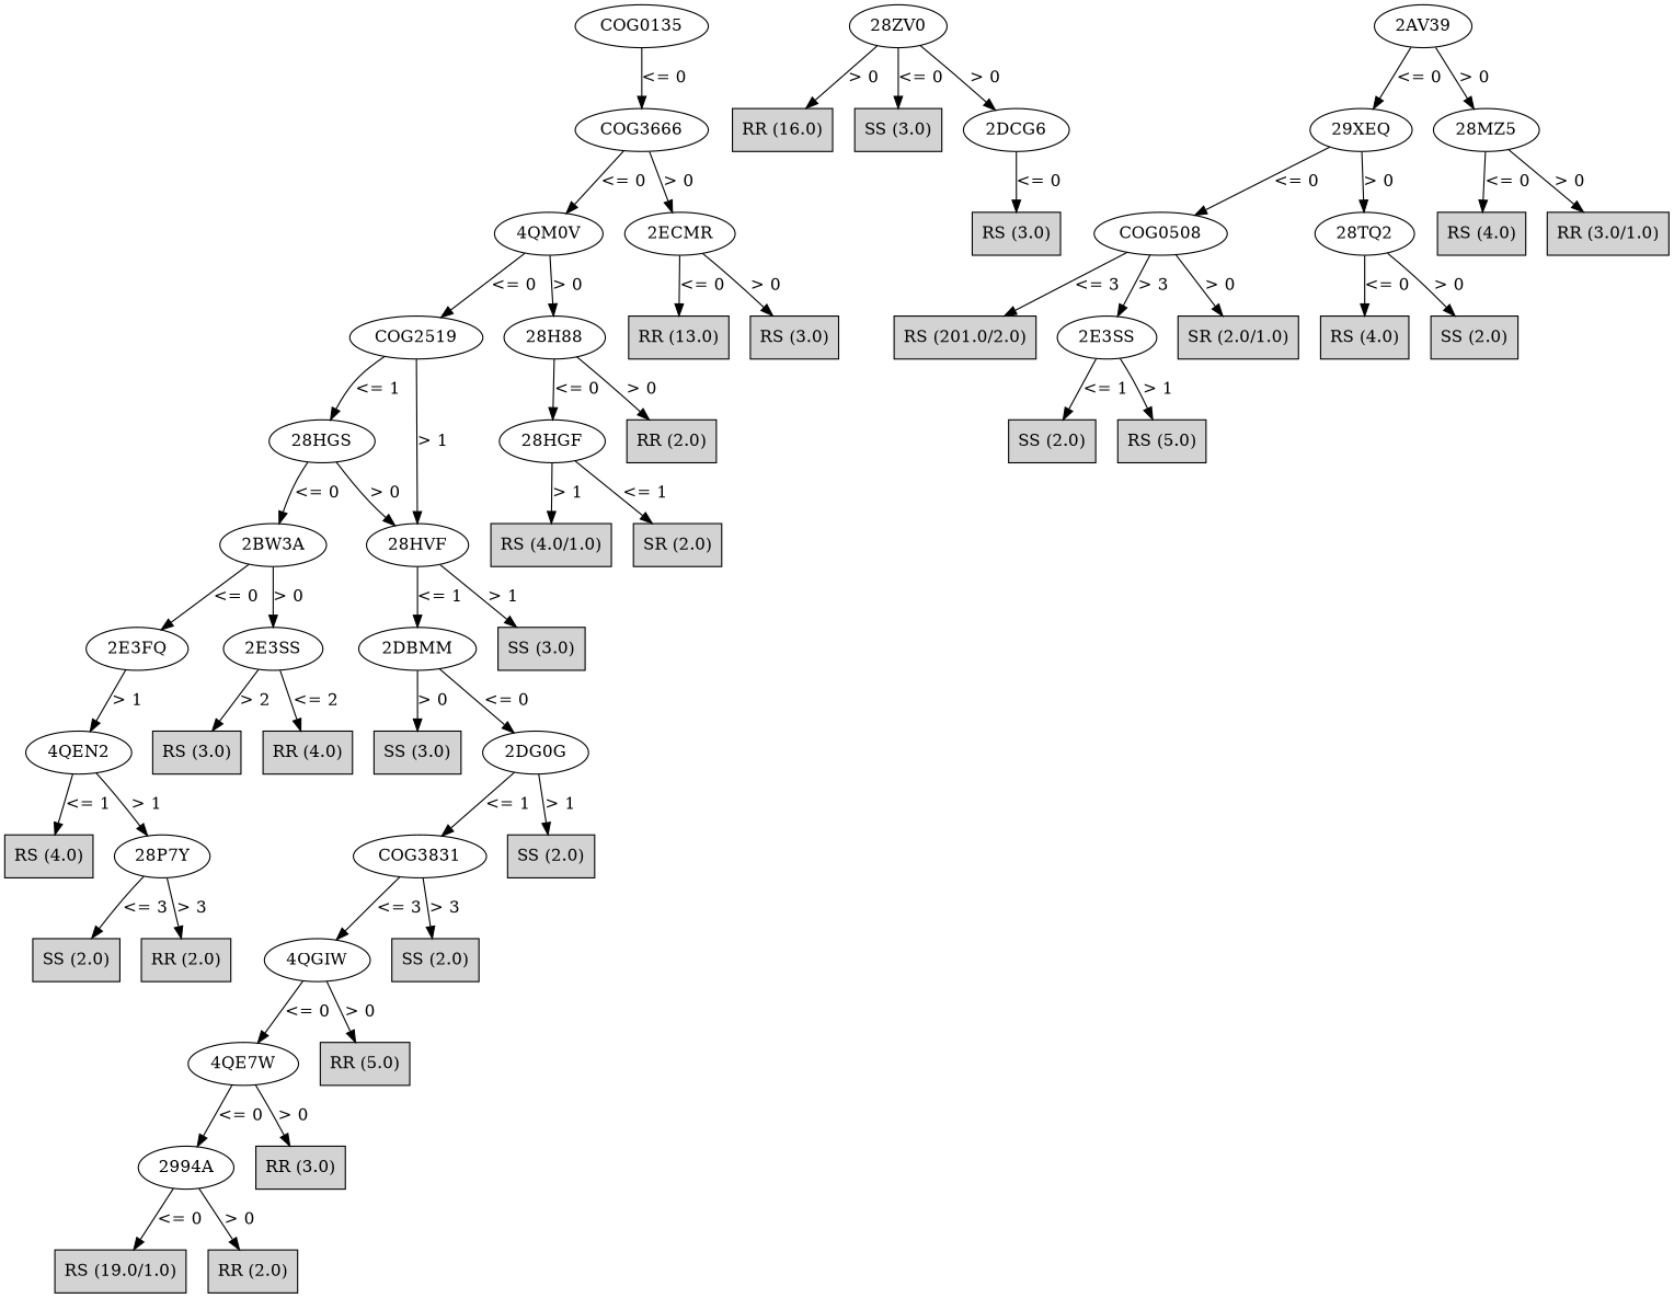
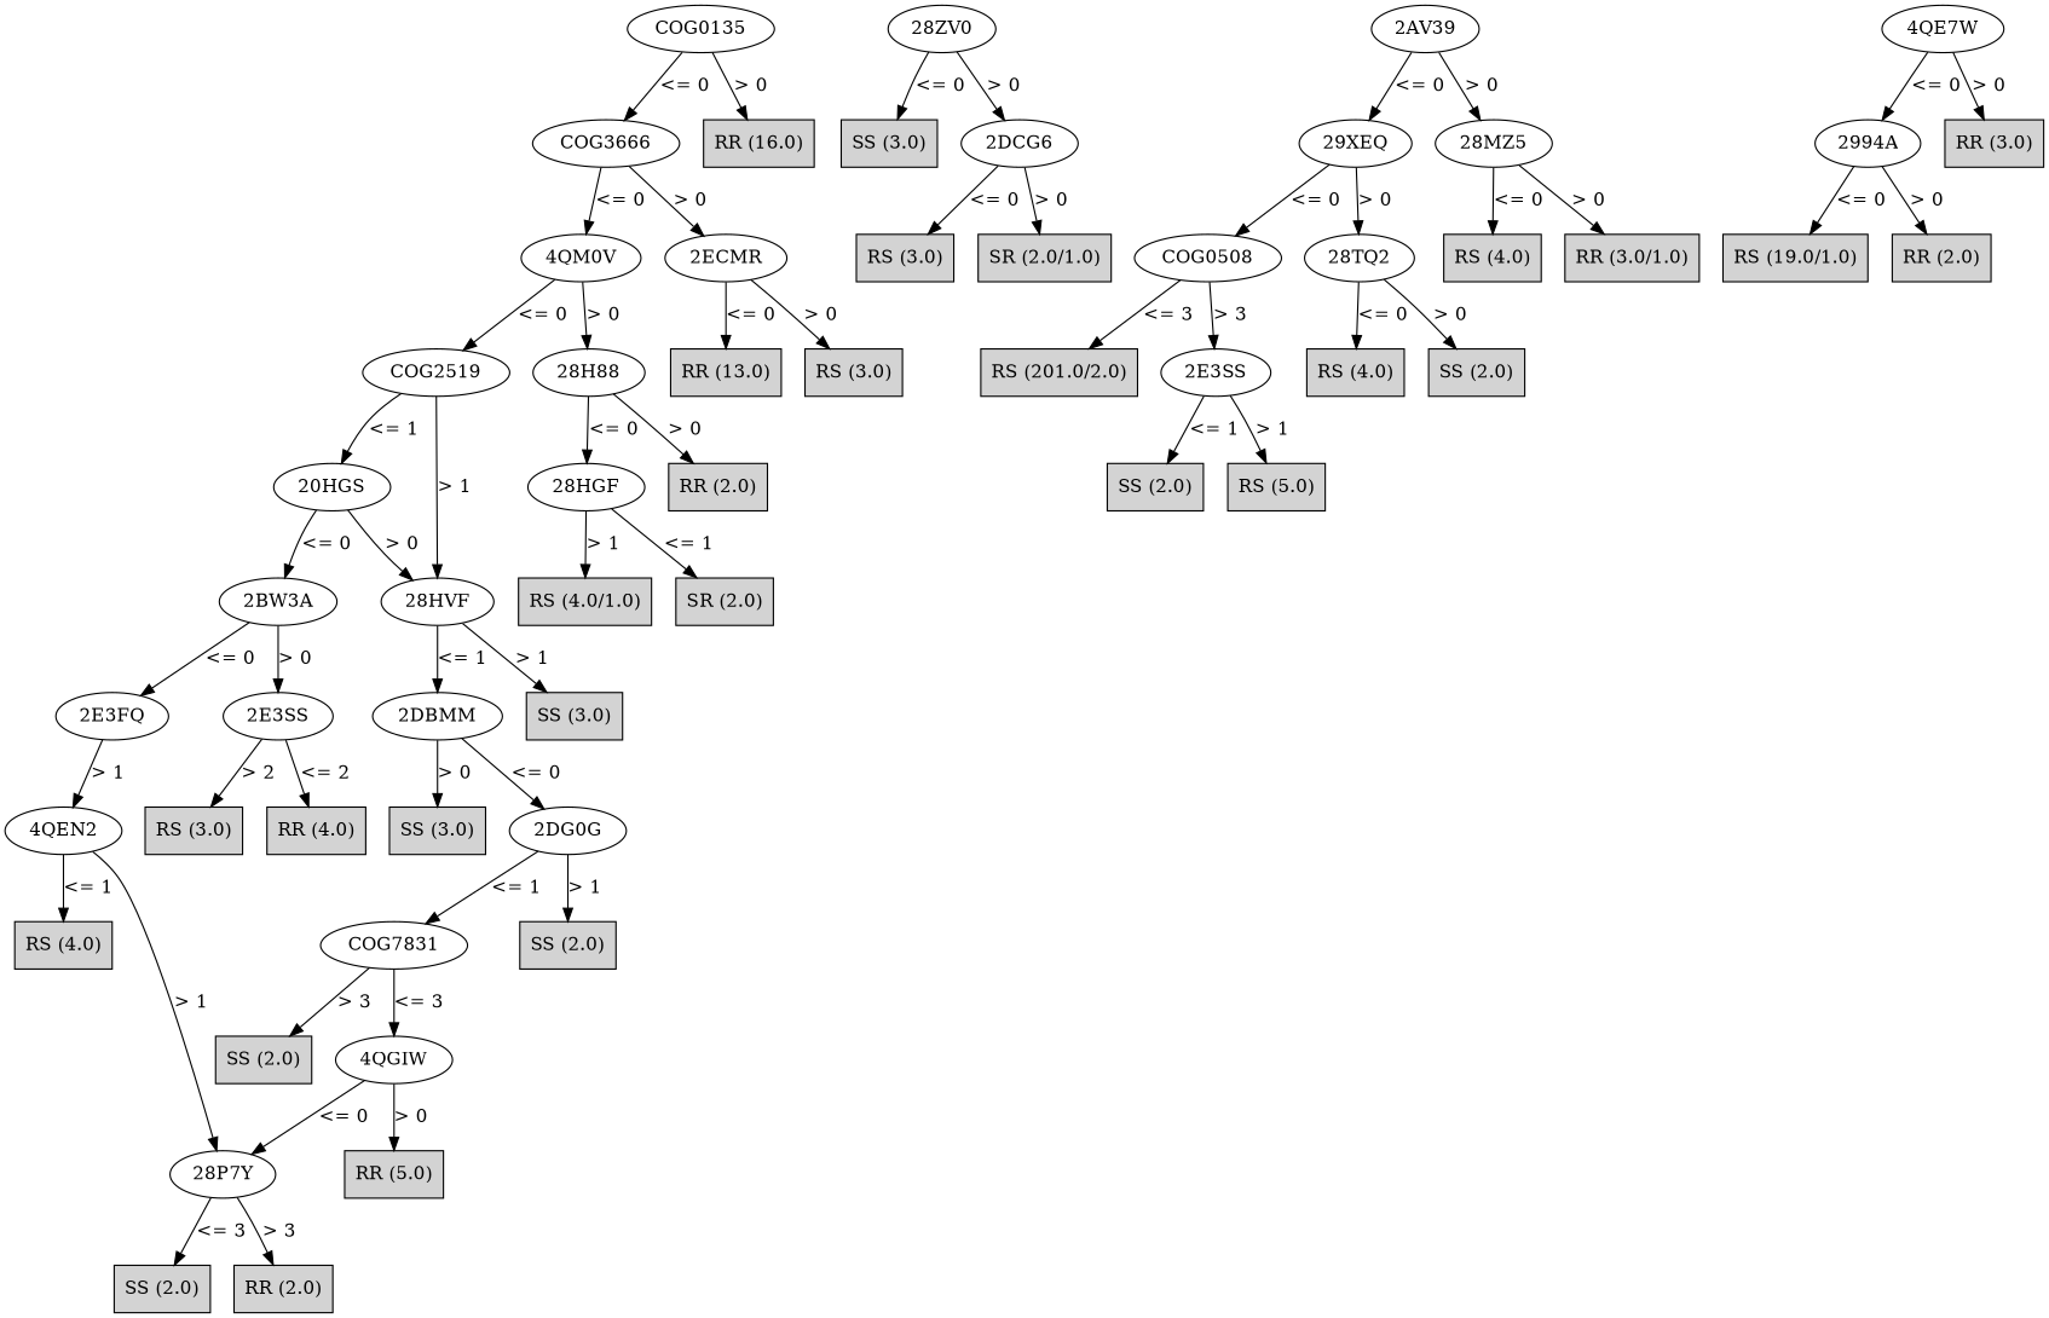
  digraph {
    node [shape=box style=filled]
    n1 [label=COG0135 shape="" style=""]
    n2 [label=COG3666 shape="" style=""]
    n3 [label="RR (16.0)"]
    n4 [label="4QM0V" shape="" style=""]
    n5 [label="2ECMR" shape="" style=""]
    n6 [label=COG2519 shape="" style=""]
    n7 [label="28H88" shape="" style=""]
    n8 [label="RR (13.0)"]
    n9 [label="RS (3.0)"]
-   n10 [label="28HGS" shape="" style=""]
+   n10 [label="20HGS" shape="" style=""]
    n11 [label="28HVF" shape="" style=""]
    n12 [label="28HGF" shape="" style=""]
    n13 [label="RR (2.0)"]
    n14 [label="2BW3A" shape="" style=""]
    n15 [label="28ZV0" shape="" style=""]
    n16 [label="SS (3.0)"]
    n17 [label="2DCG6" shape="" style=""]
    n18 [label="2E3FQ" shape="" style=""]
    n19 [label="2E3SS" shape="" style=""]
    n20 [label="2DBMM" shape="" style=""]
    n21 [label="SS (3.0)"]
    n22 [label="4QEN2" shape="" style=""]
    n23 [label="RR (4.0)"]
    n24 [label="RS (3.0)"]
    n25 [label="2AV39" shape="" style=""]
    n26 [label="29XEQ" shape="" style=""]
    n27 [label="28MZ5" shape="" style=""]
    n28 [label="RS (4.0)"]
    n29 [label="28P7Y" shape="" style=""]
    n30 [label=COG0508 shape="" style=""]
    n31 [label="28TQ2" shape="" style=""]
    n32 [label="RS (4.0)"]
    n33 [label="RR (3.0/1.0)"]
    n34 [label="RS (201.0/2.0)"]
    n35 [label="2E3SS" shape="" style=""]
    n36 [label="RS (4.0)"]
    n37 [label="SS (2.0)"]
    n38 [label="SS (2.0)"]
    n39 [label="RS (5.0)"]
    n40 [label="SS (2.0)"]
    n41 [label="RR (2.0)"]
    n42 [label="2DG0G" shape="" style=""]
    n43 [label="SS (3.0)"]
-   n44 [label=COG3831 shape="" style=""]
+   n44 [label=COG7831 shape="" style=""]
    n45 [label="SS (2.0)"]
    n46 [label="4QGIW" shape="" style=""]
    n47 [label="SS (2.0)"]
    n48 [label="4QE7W" shape="" style=""]
    n49 [label="RR (5.0)"]
    n50 [label="2994A" shape="" style=""]
    n51 [label="RR (3.0)"]
    n52 [label="RS (19.0/1.0)"]
    n53 [label="RR (2.0)"]
    n54 [label="RS (3.0)"]
    n55 [label="SR (2.0/1.0)"]
    n56 [label="SR (2.0)"]
    n57 [label="RS (4.0/1.0)"]
    n1 -> n2 [label="<= 0"]
-   n15 -> n3 [label="> 0"]
+   n1 -> n3 [label="> 0"]
    n2 -> n4 [label="<= 0"]
    n2 -> n5 [label="> 0"]
    n4 -> n6 [label="<= 0"]
    n4 -> n7 [label="> 0"]
    n5 -> n8 [label="<= 0"]
    n5 -> n9 [label="> 0"]
    n6 -> n10 [label="<= 1"]
    n6 -> n11 [label="> 1"]
    n7 -> n12 [label="<= 0"]
    n7 -> n13 [label="> 0"]
    n10 -> n11 [label="> 0"]
    n10 -> n14 [label="<= 0"]
    n11 -> n20 [label="<= 1"]
    n11 -> n21 [label="> 1"]
    n12 -> n56 [label="<= 1"]
    n12 -> n57 [label="> 1"]
    n14 -> n18 [label="<= 0"]
    n14 -> n19 [label="> 0"]
    n15 -> n16 [label="<= 0"]
    n15 -> n17 [label="> 0"]
    n17 -> n54 [label="<= 0"]
-   n30 -> n55 [label="> 0"]
+   n17 -> n55 [label="> 0"]
    n18 -> n22 [label="> 1"]
    n19 -> n23 [label="<= 2"]
    n19 -> n24 [label="> 2"]
    n20 -> n42 [label="<= 0"]
    n20 -> n43 [label="> 0"]
    n22 -> n28 [label="<= 1"]
    n22 -> n29 [label="> 1"]
    n25 -> n26 [label="<= 0"]
    n25 -> n27 [label="> 0"]
    n26 -> n30 [label="<= 0"]
    n26 -> n31 [label="> 0"]
    n27 -> n32 [label="<= 0"]
    n27 -> n33 [label="> 0"]
    n29 -> n40 [label="<= 3"]
    n29 -> n41 [label="> 3"]
    n30 -> n34 [label="<= 3"]
    n30 -> n35 [label="> 3"]
    n31 -> n36 [label="<= 0"]
    n31 -> n37 [label="> 0"]
    n35 -> n38 [label="<= 1"]
    n35 -> n39 [label="> 1"]
    n42 -> n44 [label="<= 1"]
    n42 -> n45 [label="> 1"]
    n44 -> n46 [label="<= 3"]
    n44 -> n47 [label="> 3"]
-   n46 -> n48 [label="<= 0"]
+   n46 -> n29 [label="<= 0"]
    n46 -> n49 [label="> 0"]
    n48 -> n50 [label="<= 0"]
    n48 -> n51 [label="> 0"]
    n50 -> n52 [label="<= 0"]
    n50 -> n53 [label="> 0"]
  }
